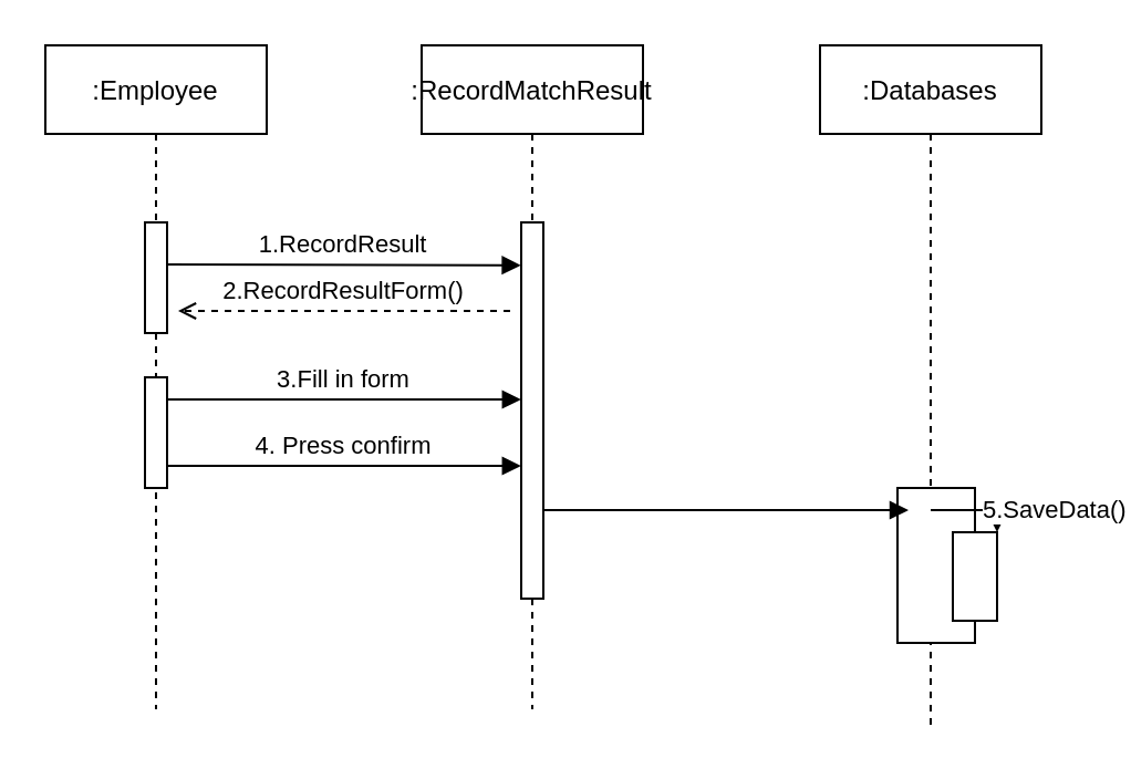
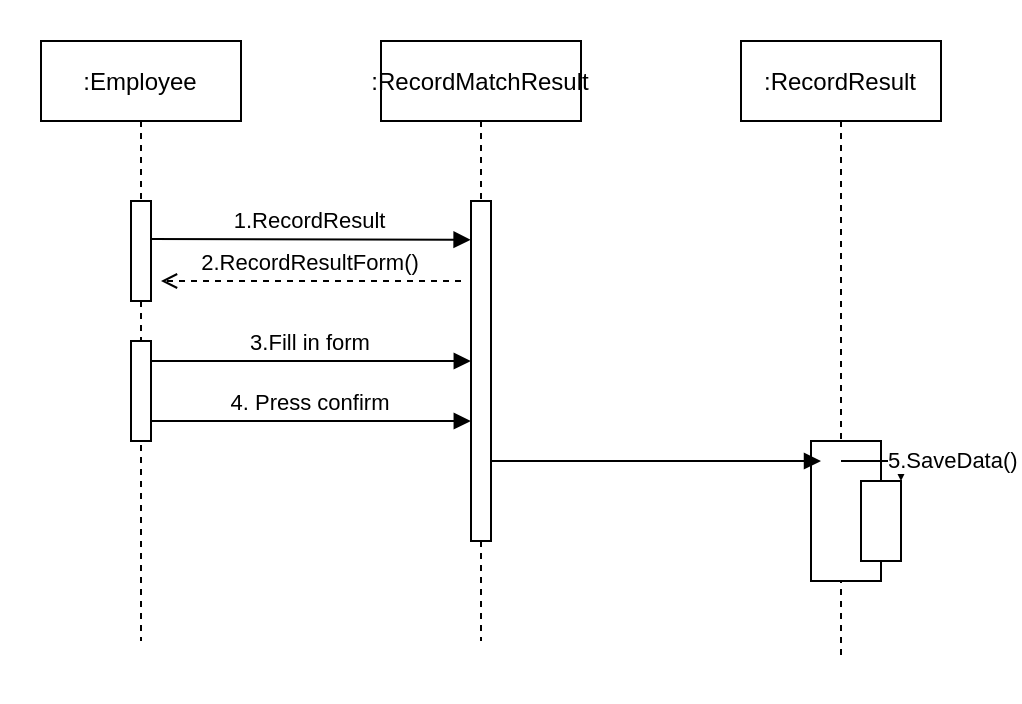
  <mxCell id="0" />
  <mxCell id="1" parent="0" />
  <mxCell id="2" value=":Employee" style="shape=umlLifeline;perimeter=lifelinePerimeter;container=1;collapsible=0;recursiveResize=0;rounded=0;shadow=0;strokeWidth=1;" parent="1" vertex="1"><mxGeometry x="20" y="20" width="100" height="300" as="geometry" /></mxCell>
  <mxCell id="3" value="" style="points=[];perimeter=orthogonalPerimeter;rounded=0;shadow=0;strokeWidth=1;" parent="2" vertex="1"><mxGeometry x="45" y="80" width="10" height="50" as="geometry" /></mxCell>
  <mxCell id="4" value="2.RecordResultForm()" style="verticalAlign=bottom;endArrow=open;shadow=0;strokeWidth=1;dashed=1;endFill=0;" edge="1" parent="2"><mxGeometry relative="1" as="geometry"><mxPoint x="210" y="120" as="sourcePoint" /><mxPoint x="60" y="120" as="targetPoint" /><mxPoint as="offset" /></mxGeometry></mxCell>
  <mxCell id="5" value="" style="points=[];perimeter=orthogonalPerimeter;rounded=0;shadow=0;strokeWidth=1;" vertex="1" parent="2"><mxGeometry x="45" y="150" width="10" height="50" as="geometry" /></mxCell>
  <mxCell id="6" value="3.Fill in form" style="verticalAlign=bottom;endArrow=block;shadow=0;strokeWidth=1;exitX=1.46;exitY=0.412;exitDx=0;exitDy=0;exitPerimeter=0;" edge="1" parent="2"><mxGeometry relative="1" as="geometry"><mxPoint x="55.0" y="160.0" as="sourcePoint" /><mxPoint x="214.9" y="160.0" as="targetPoint" /><mxPoint as="offset" /></mxGeometry></mxCell>
  <mxCell id="7" value="4. Press confirm" style="verticalAlign=bottom;endArrow=block;shadow=0;strokeWidth=1;exitX=1.46;exitY=0.412;exitDx=0;exitDy=0;exitPerimeter=0;" edge="1" parent="2"><mxGeometry relative="1" as="geometry"><mxPoint x="55.0" y="190" as="sourcePoint" /><mxPoint x="214.9" y="190" as="targetPoint" /><mxPoint as="offset" /></mxGeometry></mxCell>
- <mxCell id="8" value=":Databases" style="shape=umlLifeline;perimeter=lifelinePerimeter;container=1;collapsible=0;recursiveResize=0;rounded=0;shadow=0;strokeWidth=1;" parent="1" vertex="1"><mxGeometry x="370" y="20" width="100" height="310" as="geometry" /></mxCell>
+ <mxCell id="8" value=":RecordResult" style="shape=umlLifeline;perimeter=lifelinePerimeter;container=1;collapsible=0;recursiveResize=0;rounded=0;shadow=0;strokeWidth=1;" parent="1" vertex="1"><mxGeometry x="370" y="20" width="100" height="310" as="geometry" /></mxCell>
  <mxCell id="9" value="" style="points=[];perimeter=orthogonalPerimeter;rounded=0;shadow=0;strokeWidth=1;" parent="8" vertex="1"><mxGeometry x="35" y="200" width="35" height="70" as="geometry" /></mxCell>
  <mxCell id="10" value="" style="html=1;points=[];perimeter=orthogonalPerimeter;" vertex="1" parent="8"><mxGeometry x="60" y="220" width="20" height="40" as="geometry" /></mxCell>
  <mxCell id="11" value="5.SaveData()" style="edgeStyle=orthogonalEdgeStyle;html=1;align=left;spacingLeft=2;endArrow=block;rounded=0;entryX=1;entryY=0;" edge="1" target="10" parent="8"><mxGeometry relative="1" as="geometry"><mxPoint x="50" y="210" as="sourcePoint" /><Array as="points"><mxPoint x="80" y="210" /></Array></mxGeometry></mxCell>
  <mxCell id="12" value=":RecordMatchResult" style="shape=umlLifeline;perimeter=lifelinePerimeter;container=1;collapsible=0;recursiveResize=0;rounded=0;shadow=0;strokeWidth=1;" vertex="1" parent="1"><mxGeometry x="190" y="20" width="100" height="300" as="geometry" /></mxCell>
  <mxCell id="13" value="" style="points=[];perimeter=orthogonalPerimeter;rounded=0;shadow=0;strokeWidth=1;" vertex="1" parent="12"><mxGeometry x="45" y="80" width="10" height="170" as="geometry" /></mxCell>
  <mxCell id="14" value="1.RecordResult" style="verticalAlign=bottom;endArrow=block;shadow=0;strokeWidth=1;exitX=0.98;exitY=0.38;exitDx=0;exitDy=0;exitPerimeter=0;entryX=-0.02;entryY=0.114;entryDx=0;entryDy=0;entryPerimeter=0;" edge="1" parent="1" source="3" target="13"><mxGeometry x="0.003" relative="1" as="geometry"><mxPoint x="80" y="121" as="sourcePoint" /><mxPoint x="230" y="121" as="targetPoint" /><mxPoint as="offset" /></mxGeometry></mxCell>
  <mxCell id="15" value="" style="verticalAlign=bottom;endArrow=block;shadow=0;strokeWidth=1;exitX=1.46;exitY=0.412;exitDx=0;exitDy=0;exitPerimeter=0;" edge="1" parent="1"><mxGeometry relative="1" as="geometry"><mxPoint x="245" y="230" as="sourcePoint" /><mxPoint x="410" y="230" as="targetPoint" /><mxPoint as="offset" /></mxGeometry></mxCell>
